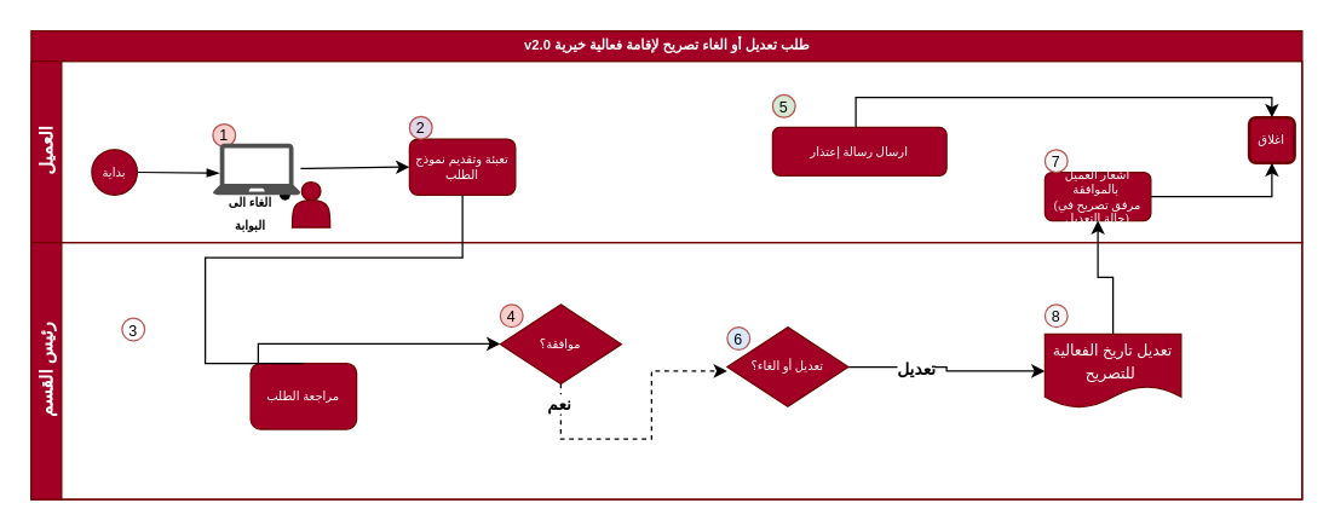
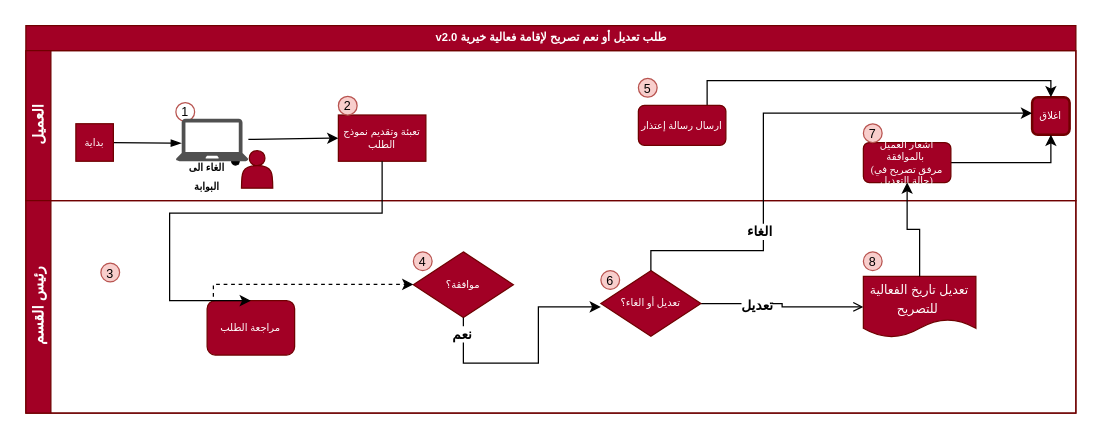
  <mxCell id="0" />
  <mxCell id="1" parent="0" />
- <mxCell id="2" value="&lt;span lang=&quot;AR-SA&quot; dir=&quot;RTL&quot; style=&quot;line-height: 107% ; font-family: &amp;#34;dubai&amp;#34; , sans-serif&quot;&gt;&lt;font style=&quot;font-size: 9px&quot;&gt;طلب تعديل أو الغاء تصريح لإقامة فعالية خيرية v2.0&lt;/font&gt;&lt;/span&gt;" style="swimlane;html=1;childLayout=stackLayout;horizontal=1;startSize=20;horizontalStack=0;rounded=0;shadow=0;labelBackgroundColor=none;strokeWidth=1;fontFamily=Verdana;fontSize=8;align=center;fillColor=#a20025;strokeColor=#6F0000;fontColor=#ffffff;" parent="1" vertex="1"><mxGeometry x="20" y="20" width="840" height="310" as="geometry"><mxRectangle x="170" y="80" width="280" height="20" as="alternateBounds" /></mxGeometry></mxCell>
+ <mxCell id="2" value="&lt;span lang=&quot;AR-SA&quot; dir=&quot;RTL&quot; style=&quot;line-height: 107% ; font-family: &amp;#34;dubai&amp;#34; , sans-serif&quot;&gt;&lt;font style=&quot;font-size: 9px&quot;&gt;طلب تعديل أو نعم تصريح لإقامة فعالية خيرية v2.0&lt;/font&gt;&lt;/span&gt;" style="swimlane;html=1;childLayout=stackLayout;horizontal=1;startSize=20;horizontalStack=0;rounded=0;shadow=0;labelBackgroundColor=none;strokeWidth=1;fontFamily=Verdana;fontSize=8;align=center;fillColor=#a20025;strokeColor=#6F0000;fontColor=#ffffff;" parent="1" vertex="1"><mxGeometry x="20" y="20" width="840" height="310" as="geometry"><mxRectangle x="170" y="80" width="280" height="20" as="alternateBounds" /></mxGeometry></mxCell>
  <mxCell id="3" value="العميل" style="swimlane;html=1;startSize=20;horizontal=0;fillColor=#a20025;strokeColor=#6F0000;fontColor=#ffffff;" parent="2" vertex="1"><mxGeometry y="20" width="840" height="120" as="geometry" /></mxCell>
  <mxCell id="4" style="edgeStyle=none;rounded=0;jumpStyle=none;orthogonalLoop=1;jettySize=auto;html=1;entryX=0;entryY=0.5;entryDx=0;entryDy=0;endArrow=classic;endFill=1;" parent="3" source="10" target="11" edge="1"><mxGeometry relative="1" as="geometry" /></mxCell>
  <mxCell id="5" style="edgeStyle=none;rounded=0;jumpStyle=none;orthogonalLoop=1;jettySize=auto;html=1;entryX=0.076;entryY=0.575;entryDx=0;entryDy=0;entryPerimeter=0;endArrow=blockThin;endFill=1;" parent="3" source="8" target="10" edge="1"><mxGeometry relative="1" as="geometry" /></mxCell>
  <mxCell id="6" style="rounded=0;orthogonalLoop=1;jettySize=auto;html=1;jumpStyle=none;endArrow=oval;endFill=1;" parent="3" target="10" edge="1"><mxGeometry relative="1" as="geometry"><mxPoint x="170.397" y="91" as="sourcePoint" /></mxGeometry></mxCell>
  <mxCell id="7" value="اغلاق" style="whiteSpace=wrap;html=1;shadow=0;labelBackgroundColor=none;strokeWidth=2;fontFamily=Verdana;fontSize=8;align=center;fillColor=#a20025;strokeColor=#6F0000;fontColor=#ffffff;rounded=1;" parent="3" vertex="1"><mxGeometry x="805" y="37.25" width="30" height="30" as="geometry" /></mxCell>
- <mxCell id="8" value="بداية" style="ellipse;whiteSpace=wrap;html=1;rounded=0;shadow=0;labelBackgroundColor=none;strokeWidth=1;fontFamily=Verdana;fontSize=8;align=center;fillColor=#a20025;strokeColor=#6F0000;fontColor=#ffffff;" parent="3" vertex="1"><mxGeometry x="40" y="58.5" width="30" height="30" as="geometry" /></mxCell>
- <mxCell id="9" value="&lt;font style=&quot;font-size: 10px&quot;&gt;1&lt;/font&gt;" style="ellipse;whiteSpace=wrap;html=1;aspect=fixed;fillColor=#f8cecc;strokeColor=#b85450;" parent="3" vertex="1"><mxGeometry x="120" y="41.5" width="15" height="15" as="geometry" /></mxCell>
+ <mxCell id="8" value="بداية" style="whiteSpace=wrap;html=1;shadow=0;labelBackgroundColor=none;strokeWidth=1;fontFamily=Verdana;fontSize=8;align=center;fillColor=#a20025;strokeColor=#6F0000;fontColor=#ffffff;rounded=0;" parent="3" vertex="1"><mxGeometry x="40" y="58.5" width="30" height="30" as="geometry" /></mxCell>
+ <mxCell id="9" value="&lt;font style=&quot;font-size: 10px&quot;&gt;1&lt;/font&gt;" style="ellipse;whiteSpace=wrap;html=1;aspect=fixed;fillColor=#ffffff;strokeColor=#b85450;" parent="3" vertex="1"><mxGeometry x="120" y="41.5" width="15" height="15" as="geometry" /></mxCell>
  <mxCell id="10" value="" style="pointerEvents=1;shadow=0;dashed=0;html=1;strokeColor=none;fillColor=#505050;labelPosition=center;verticalLabelPosition=bottom;verticalAlign=top;outlineConnect=0;align=center;shape=mxgraph.office.devices.laptop;" parent="3" vertex="1"><mxGeometry x="120" y="54.5" width="58" height="34" as="geometry" /></mxCell>
- <mxCell id="11" value="&lt;font face=&quot;dubai, sans-serif&quot;&gt;تعبئة وتقديم نموذج الطلب&lt;/font&gt;" style="rounded=1;whiteSpace=wrap;html=1;shadow=0;labelBackgroundColor=none;strokeWidth=1;fontFamily=Verdana;fontSize=8;align=center;fillColor=#a20025;strokeColor=#6F0000;fontColor=#ffffff;" parent="3" vertex="1"><mxGeometry x="250" y="51.5" width="70" height="37" as="geometry" /></mxCell>
- <mxCell id="12" value="&lt;font style=&quot;font-size: 10px&quot;&gt;2&lt;/font&gt;" style="ellipse;whiteSpace=wrap;html=1;aspect=fixed;fillColor=#e1d5e7;strokeColor=#b85450;" parent="3" vertex="1"><mxGeometry x="250" y="36.5" width="15" height="15" as="geometry" /></mxCell>
- <mxCell id="13" value="&lt;font style=&quot;font-size: 10px&quot;&gt;5&lt;/font&gt;" style="ellipse;whiteSpace=wrap;html=1;aspect=fixed;fillColor=#d5e8d4;strokeColor=#b85450;" parent="3" vertex="1"><mxGeometry x="490" y="22.25" width="15" height="15" as="geometry" /></mxCell>
+ <mxCell id="11" value="&lt;font face=&quot;dubai, sans-serif&quot;&gt;تعبئة وتقديم نموذج الطلب&lt;/font&gt;" style="whiteSpace=wrap;html=1;shadow=0;labelBackgroundColor=none;strokeWidth=1;fontFamily=Verdana;fontSize=8;align=center;fillColor=#a20025;strokeColor=#6F0000;fontColor=#ffffff;rounded=0;" parent="3" vertex="1"><mxGeometry x="250" y="51.5" width="70" height="37" as="geometry" /></mxCell>
+ <mxCell id="12" value="&lt;font style=&quot;font-size: 10px&quot;&gt;2&lt;/font&gt;" style="ellipse;whiteSpace=wrap;html=1;aspect=fixed;fillColor=#f8cecc;strokeColor=#b85450;" parent="3" vertex="1"><mxGeometry x="250" y="36.5" width="15" height="15" as="geometry" /></mxCell>
+ <mxCell id="13" value="&lt;font style=&quot;font-size: 10px&quot;&gt;5&lt;/font&gt;" style="ellipse;whiteSpace=wrap;html=1;aspect=fixed;fillColor=#f8cecc;strokeColor=#b85450;" parent="3" vertex="1"><mxGeometry x="490" y="22.25" width="15" height="15" as="geometry" /></mxCell>
  <mxCell id="14" style="edgeStyle=orthogonalEdgeStyle;rounded=0;orthogonalLoop=1;jettySize=auto;html=1;entryX=0.5;entryY=0;entryDx=0;entryDy=0;" parent="3" source="15" target="7" edge="1"><mxGeometry relative="1" as="geometry"><Array as="points"><mxPoint x="545" y="24" /><mxPoint x="820" y="24" /></Array></mxGeometry></mxCell>
- <mxCell id="15" value="ارسال رسالة إعتذار" style="whiteSpace=wrap;html=1;rounded=1;shadow=0;fontFamily=Verdana;fontSize=8;fontColor=#ffffff;strokeColor=#6F0000;strokeWidth=1;fillColor=#a20025;" parent="3" vertex="1"><mxGeometry x="490" y="43.75" width="115" height="32" as="geometry" /></mxCell>
+ <mxCell id="15" value="ارسال رسالة إعتذار" style="whiteSpace=wrap;html=1;rounded=1;shadow=0;fontFamily=Verdana;fontSize=8;fontColor=#ffffff;strokeColor=#6F0000;strokeWidth=1;fillColor=#a20025;" parent="3" vertex="1"><mxGeometry x="490" y="43.75" width="70" height="32" as="geometry" /></mxCell>
  <mxCell id="16" value="" style="shape=actor;whiteSpace=wrap;html=1;fillColor=#a20025;strokeColor=#6F0000;fontColor=#ffffff;" parent="3" vertex="1"><mxGeometry x="172.5" y="80" width="25" height="30" as="geometry" /></mxCell>
  <mxCell id="17" value="&lt;font style=&quot;font-size: 8px&quot;&gt;&lt;b&gt;الغاء الى البوابة&lt;/b&gt;&lt;/font&gt;" style="text;html=1;strokeColor=none;fillColor=none;align=center;verticalAlign=middle;whiteSpace=wrap;rounded=0;" parent="3" vertex="1"><mxGeometry x="120" y="90" width="50" height="20" as="geometry" /></mxCell>
  <mxCell id="18" style="edgeStyle=orthogonalEdgeStyle;rounded=0;orthogonalLoop=1;jettySize=auto;html=1;entryX=0.5;entryY=1;entryDx=0;entryDy=0;" parent="3" source="19" target="7" edge="1"><mxGeometry relative="1" as="geometry" /></mxCell>
  <mxCell id="19" value="اشعار العميل بالموافقة&amp;nbsp;&lt;br&gt;(مرفق تصريح في حالة التعديل)" style="whiteSpace=wrap;html=1;rounded=1;shadow=0;fontFamily=Verdana;fontSize=8;fontColor=#ffffff;strokeColor=#6F0000;strokeWidth=1;fillColor=#a20025;" parent="3" vertex="1"><mxGeometry x="670" y="73.5" width="70" height="32" as="geometry" /></mxCell>
- <mxCell id="20" value="&lt;font style=&quot;font-size: 10px&quot;&gt;7&lt;/font&gt;" style="ellipse;whiteSpace=wrap;html=1;aspect=fixed;fillColor=#f5f5f5;strokeColor=#b85450;" parent="3" vertex="1"><mxGeometry x="670" y="58.5" width="15" height="15" as="geometry" /></mxCell>
+ <mxCell id="20" value="&lt;font style=&quot;font-size: 10px&quot;&gt;7&lt;/font&gt;" style="ellipse;whiteSpace=wrap;html=1;aspect=fixed;fillColor=#f8cecc;strokeColor=#b85450;" parent="3" vertex="1"><mxGeometry x="670" y="58.5" width="15" height="15" as="geometry" /></mxCell>
  <mxCell id="21" value="رئيس القسم" style="swimlane;html=1;startSize=20;horizontal=0;fillColor=#a20025;strokeColor=#6F0000;fontColor=#ffffff;" parent="2" vertex="1"><mxGeometry y="140" width="840" height="170" as="geometry"><mxRectangle y="140" width="760" height="20" as="alternateBounds" /></mxGeometry></mxCell>
  <mxCell id="22" value="&lt;font style=&quot;font-size: 10px&quot;&gt;4&lt;/font&gt;" style="ellipse;whiteSpace=wrap;html=1;aspect=fixed;fillColor=#f8cecc;strokeColor=#b85450;" parent="21" vertex="1"><mxGeometry x="310" y="41" width="15" height="15" as="geometry" /></mxCell>
- <mxCell id="23" value="&lt;font style=&quot;font-size: 10px&quot;&gt;3&lt;/font&gt;" style="ellipse;whiteSpace=wrap;html=1;aspect=fixed;fillColor=#ffffff;strokeColor=#b85450;" parent="21" vertex="1"><mxGeometry x="60" y="50" width="15" height="15" as="geometry" /></mxCell>
+ <mxCell id="23" value="&lt;font style=&quot;font-size: 10px&quot;&gt;3&lt;/font&gt;" style="ellipse;whiteSpace=wrap;html=1;aspect=fixed;fillColor=#f8cecc;strokeColor=#b85450;" parent="21" vertex="1"><mxGeometry x="60" y="50" width="15" height="15" as="geometry" /></mxCell>
  <mxCell id="24" value="موافقة؟" style="strokeWidth=1;html=1;shape=mxgraph.flowchart.decision;whiteSpace=wrap;rounded=1;shadow=0;labelBackgroundColor=none;fontFamily=Verdana;fontSize=8;align=center;fillColor=#a20025;strokeColor=#6F0000;fontColor=#ffffff;" parent="21" vertex="1"><mxGeometry x="310" y="41" width="80" height="52.5" as="geometry" /></mxCell>
- <mxCell id="25" style="edgeStyle=orthogonalEdgeStyle;rounded=0;orthogonalLoop=1;jettySize=auto;html=1;exitX=1;exitY=0.5;exitDx=0;exitDy=0;" parent="21" source="26" target="24" edge="1"><mxGeometry relative="1" as="geometry"><Array as="points"><mxPoint x="150" y="67" /></Array></mxGeometry></mxCell>
+ <mxCell id="25" style="edgeStyle=orthogonalEdgeStyle;rounded=0;orthogonalLoop=1;jettySize=auto;html=1;exitX=1;exitY=0.5;exitDx=0;exitDy=0;dashed=1;" parent="21" source="26" target="24" edge="1"><mxGeometry relative="1" as="geometry"><Array as="points"><mxPoint x="150" y="67" /></Array></mxGeometry></mxCell>
  <mxCell id="26" value="&lt;font face=&quot;dubai, sans-serif&quot;&gt;مراجعة الطلب&lt;/font&gt;" style="rounded=1;whiteSpace=wrap;html=1;shadow=0;labelBackgroundColor=none;strokeWidth=1;fontFamily=Verdana;fontSize=8;align=center;fillColor=#a20025;strokeColor=#6F0000;fontColor=#ffffff;" parent="21" vertex="1"><mxGeometry x="145" y="80" width="70" height="43.5" as="geometry" /></mxCell>
- <mxCell id="27" style="edgeStyle=orthogonalEdgeStyle;rounded=0;orthogonalLoop=1;jettySize=auto;html=1;" parent="21" source="29" target="33" edge="1"><mxGeometry relative="1" as="geometry" /></mxCell>
+ <mxCell id="27" style="edgeStyle=orthogonalEdgeStyle;rounded=0;orthogonalLoop=1;jettySize=auto;html=1;endArrow=open;" parent="21" source="29" target="33" edge="1"><mxGeometry relative="1" as="geometry" /></mxCell>
  <mxCell id="28" value="&lt;b&gt;تعديل&lt;/b&gt;" style="edgeLabel;html=1;align=center;verticalAlign=middle;resizable=0;points=[];" vertex="1" connectable="0" parent="27"><mxGeometry x="-0.337" y="-1" relative="1" as="geometry"><mxPoint as="offset" /></mxGeometry></mxCell>
  <mxCell id="29" value="تعديل أو الغاء؟" style="strokeWidth=1;html=1;shape=mxgraph.flowchart.decision;whiteSpace=wrap;rounded=1;shadow=0;labelBackgroundColor=none;fontFamily=Verdana;fontSize=8;align=center;fillColor=#a20025;strokeColor=#6F0000;fontColor=#ffffff;" parent="21" vertex="1"><mxGeometry x="460" y="56" width="80" height="52.5" as="geometry" /></mxCell>
- <mxCell id="30" style="edgeStyle=orthogonalEdgeStyle;rounded=0;orthogonalLoop=1;jettySize=auto;html=1;exitX=0.5;exitY=1;exitDx=0;exitDy=0;exitPerimeter=0;dashed=1;" parent="21" source="24" target="29" edge="1"><mxGeometry relative="1" as="geometry"><Array as="points"><mxPoint x="350" y="130" /><mxPoint x="410" y="130" /><mxPoint x="410" y="85" /></Array></mxGeometry></mxCell>
+ <mxCell id="30" style="edgeStyle=orthogonalEdgeStyle;rounded=0;orthogonalLoop=1;jettySize=auto;html=1;exitX=0.5;exitY=1;exitDx=0;exitDy=0;exitPerimeter=0;" parent="21" source="24" target="29" edge="1"><mxGeometry relative="1" as="geometry"><Array as="points"><mxPoint x="350" y="130" /><mxPoint x="410" y="130" /><mxPoint x="410" y="85" /></Array></mxGeometry></mxCell>
  <mxCell id="31" value="&lt;b&gt;نعم&lt;/b&gt;" style="edgeLabel;html=1;align=center;verticalAlign=middle;resizable=0;points=[];" parent="30" vertex="1" connectable="0"><mxGeometry x="-0.864" y="-2" relative="1" as="geometry"><mxPoint as="offset" /></mxGeometry></mxCell>
- <mxCell id="32" value="&lt;font style=&quot;font-size: 10px&quot;&gt;6&lt;/font&gt;" style="ellipse;whiteSpace=wrap;html=1;aspect=fixed;fillColor=#dae8fc;strokeColor=#b85450;" parent="21" vertex="1"><mxGeometry x="460" y="56" width="15" height="15" as="geometry" /></mxCell>
+ <mxCell id="32" value="&lt;font style=&quot;font-size: 10px&quot;&gt;6&lt;/font&gt;" style="ellipse;whiteSpace=wrap;html=1;aspect=fixed;fillColor=#f8cecc;strokeColor=#b85450;" parent="21" vertex="1"><mxGeometry x="460" y="56" width="15" height="15" as="geometry" /></mxCell>
  <mxCell id="33" value="&lt;font style=&quot;font-size: 10px&quot;&gt;تعديل تاريخ الفعالية للتصريح&amp;nbsp;&lt;/font&gt;" style="shape=document;whiteSpace=wrap;html=1;boundedLbl=1;fillColor=#a20025;strokeColor=#6F0000;fontColor=#ffffff;" parent="21" vertex="1"><mxGeometry x="670" y="60.5" width="90" height="49" as="geometry" /></mxCell>
- <mxCell id="34" value="&lt;font style=&quot;font-size: 10px&quot;&gt;8&lt;/font&gt;" style="ellipse;whiteSpace=wrap;html=1;aspect=fixed;fillColor=#f5f5f5;strokeColor=#b85450;" parent="21" vertex="1"><mxGeometry x="670" y="41" width="15" height="15" as="geometry" /></mxCell>
- <mxCell id="35" style="edgeStyle=orthogonalEdgeStyle;rounded=0;orthogonalLoop=1;jettySize=auto;html=1;entryX=0.5;entryY=0;entryDx=0;entryDy=0;endArrow=none;" parent="2" source="11" target="26" edge="1"><mxGeometry relative="1" as="geometry"><Array as="points"><mxPoint x="285" y="150" /><mxPoint x="115" y="150" /></Array><mxPoint x="140" y="167.5" as="targetPoint" /></mxGeometry></mxCell>
+ <mxCell id="34" value="&lt;font style=&quot;font-size: 10px&quot;&gt;8&lt;/font&gt;" style="ellipse;whiteSpace=wrap;html=1;aspect=fixed;fillColor=#f8cecc;strokeColor=#b85450;" parent="21" vertex="1"><mxGeometry x="670" y="41" width="15" height="15" as="geometry" /></mxCell>
+ <mxCell id="35" style="edgeStyle=orthogonalEdgeStyle;rounded=0;orthogonalLoop=1;jettySize=auto;html=1;entryX=0.5;entryY=0;entryDx=0;entryDy=0;" parent="2" source="11" target="26" edge="1"><mxGeometry relative="1" as="geometry"><Array as="points"><mxPoint x="285" y="150" /><mxPoint x="115" y="150" /></Array><mxPoint x="140" y="167.5" as="targetPoint" /></mxGeometry></mxCell>
+ <mxCell id="36" style="edgeStyle=orthogonalEdgeStyle;rounded=0;orthogonalLoop=1;jettySize=auto;html=1;" parent="2" source="29" target="7" edge="1"><mxGeometry relative="1" as="geometry"><Array as="points"><mxPoint x="500" y="180" /><mxPoint x="590" y="180" /><mxPoint x="590" y="70" /></Array></mxGeometry></mxCell>
+ <mxCell id="37" value="&lt;b&gt;الغاء&lt;/b&gt;" style="edgeLabel;html=1;align=center;verticalAlign=middle;resizable=0;points=[];" parent="36" vertex="1" connectable="0"><mxGeometry x="-0.435" y="4" relative="1" as="geometry"><mxPoint as="offset" /></mxGeometry></mxCell>
  <mxCell id="38" style="edgeStyle=orthogonalEdgeStyle;rounded=0;orthogonalLoop=1;jettySize=auto;html=1;" parent="2" source="33" target="19" edge="1"><mxGeometry relative="1" as="geometry" /></mxCell>
